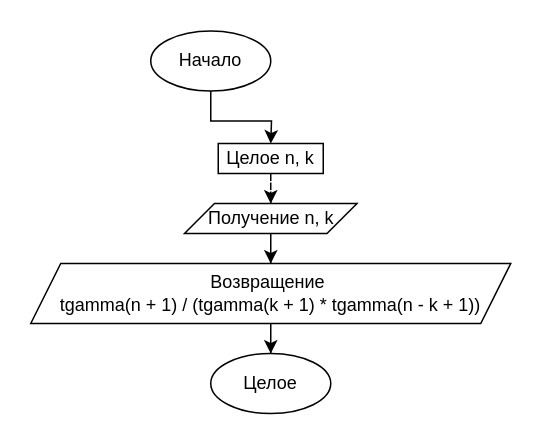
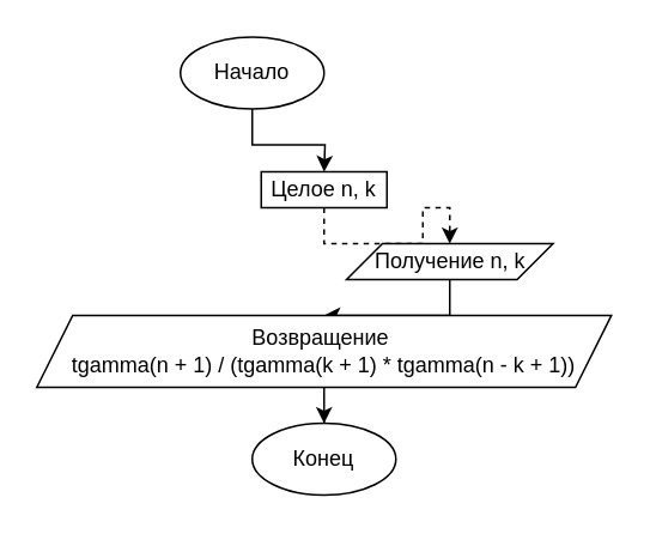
  <mxCell id="0" />
  <mxCell id="1" parent="0" />
  <mxCell id="2" style="edgeStyle=orthogonalEdgeStyle;rounded=0;orthogonalLoop=1;jettySize=auto;html=1;entryX=0.5;entryY=0;entryDx=0;entryDy=0;" edge="1" parent="1" source="3"><mxGeometry relative="1" as="geometry"><mxPoint x="180.02" y="95" as="targetPoint" /></mxGeometry></mxCell>
  <mxCell id="3" value="Начало" style="ellipse;whiteSpace=wrap;html=1;" vertex="1" parent="1"><mxGeometry x="100" y="20" width="80" height="40" as="geometry" /></mxCell>
- <mxCell id="4" value="Целое" style="ellipse;whiteSpace=wrap;html=1;" vertex="1" parent="1"><mxGeometry x="140" y="235" width="80" height="40" as="geometry" /></mxCell>
+ <mxCell id="4" value="Конец" style="ellipse;whiteSpace=wrap;html=1;" vertex="1" parent="1"><mxGeometry x="140" y="235" width="80" height="40" as="geometry" /></mxCell>
  <mxCell id="5" style="edgeStyle=orthogonalEdgeStyle;rounded=0;orthogonalLoop=1;jettySize=auto;html=1;dashed=1;" edge="1" parent="1" source="6" target="8"><mxGeometry relative="1" as="geometry" /></mxCell>
  <mxCell id="6" value="Целое n, k" style="rounded=0;whiteSpace=wrap;html=1;" vertex="1" parent="1"><mxGeometry x="145" y="95" width="70" height="20" as="geometry" /></mxCell>
  <mxCell id="7" style="edgeStyle=orthogonalEdgeStyle;rounded=0;orthogonalLoop=1;jettySize=auto;html=1;" edge="1" parent="1" source="8" target="10"><mxGeometry relative="1" as="geometry" /></mxCell>
- <mxCell id="8" value="Получение n, k" style="shape=parallelogram;perimeter=parallelogramPerimeter;whiteSpace=wrap;html=1;fixedSize=1;" vertex="1" parent="1"><mxGeometry x="122.5" y="135" width="115" height="20" as="geometry" /></mxCell>
+ <mxCell id="8" value="Получение n, k" style="shape=parallelogram;perimeter=parallelogramPerimeter;whiteSpace=wrap;html=1;fixedSize=1;" vertex="1" parent="1"><mxGeometry x="192.5" y="135" width="115" height="20" as="geometry" /></mxCell>
  <mxCell id="9" style="edgeStyle=orthogonalEdgeStyle;rounded=0;orthogonalLoop=1;jettySize=auto;html=1;" edge="1" parent="1" source="10" target="4"><mxGeometry relative="1" as="geometry" /></mxCell>
  <mxCell id="10" value="Возвращение&amp;nbsp;&lt;br&gt;tgamma(n + 1) / (tgamma(k + 1) * tgamma(n - k + 1))" style="shape=parallelogram;perimeter=parallelogramPerimeter;whiteSpace=wrap;html=1;fixedSize=1;" vertex="1" parent="1"><mxGeometry x="20" y="175" width="320" height="40" as="geometry" /></mxCell>
